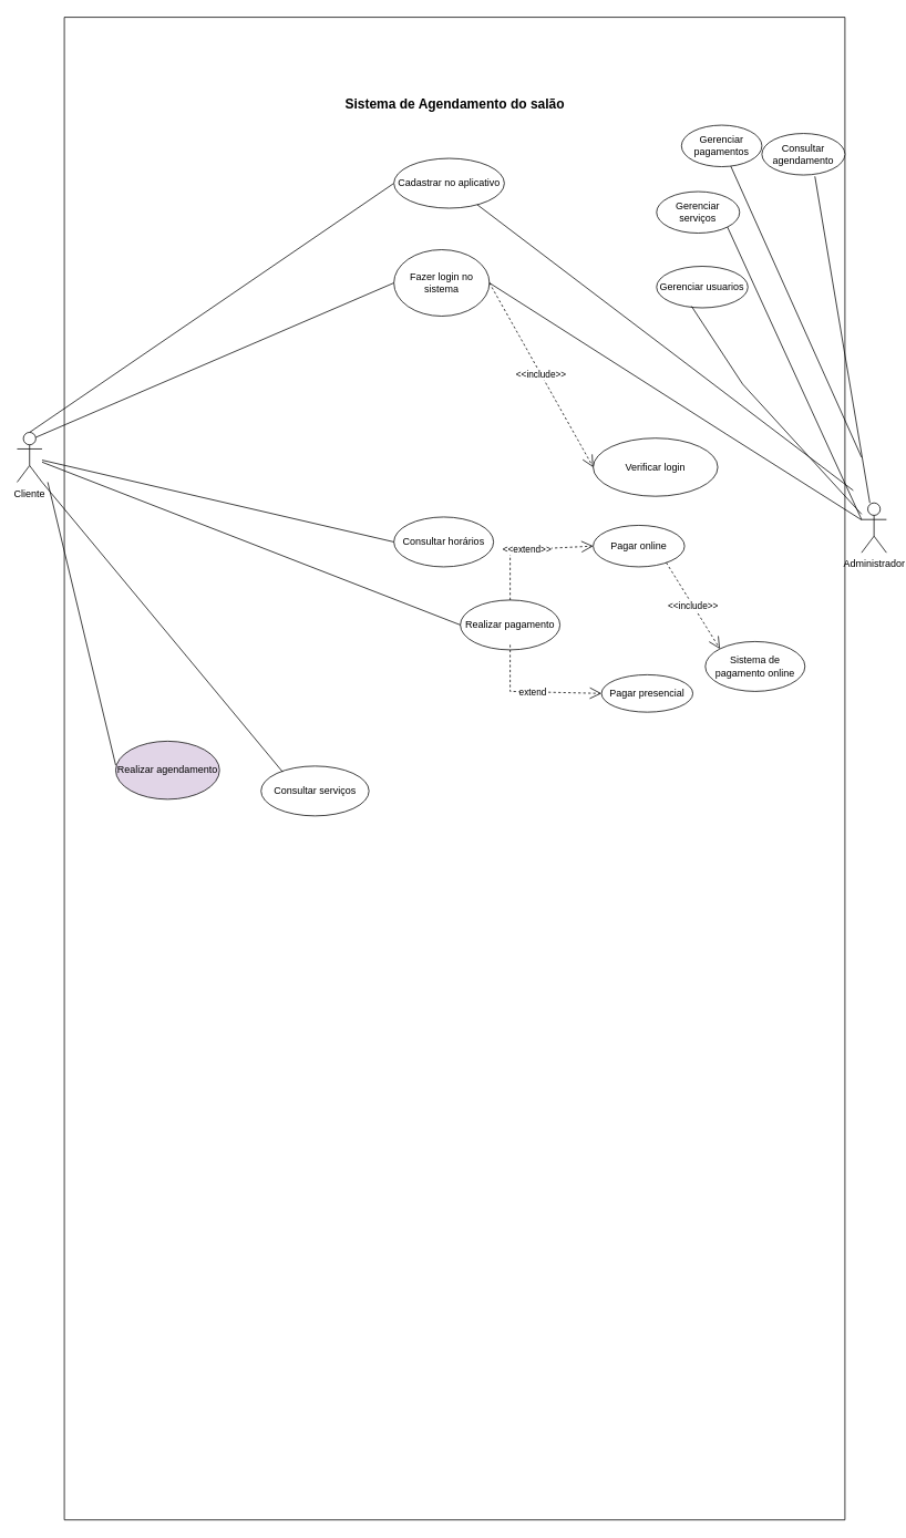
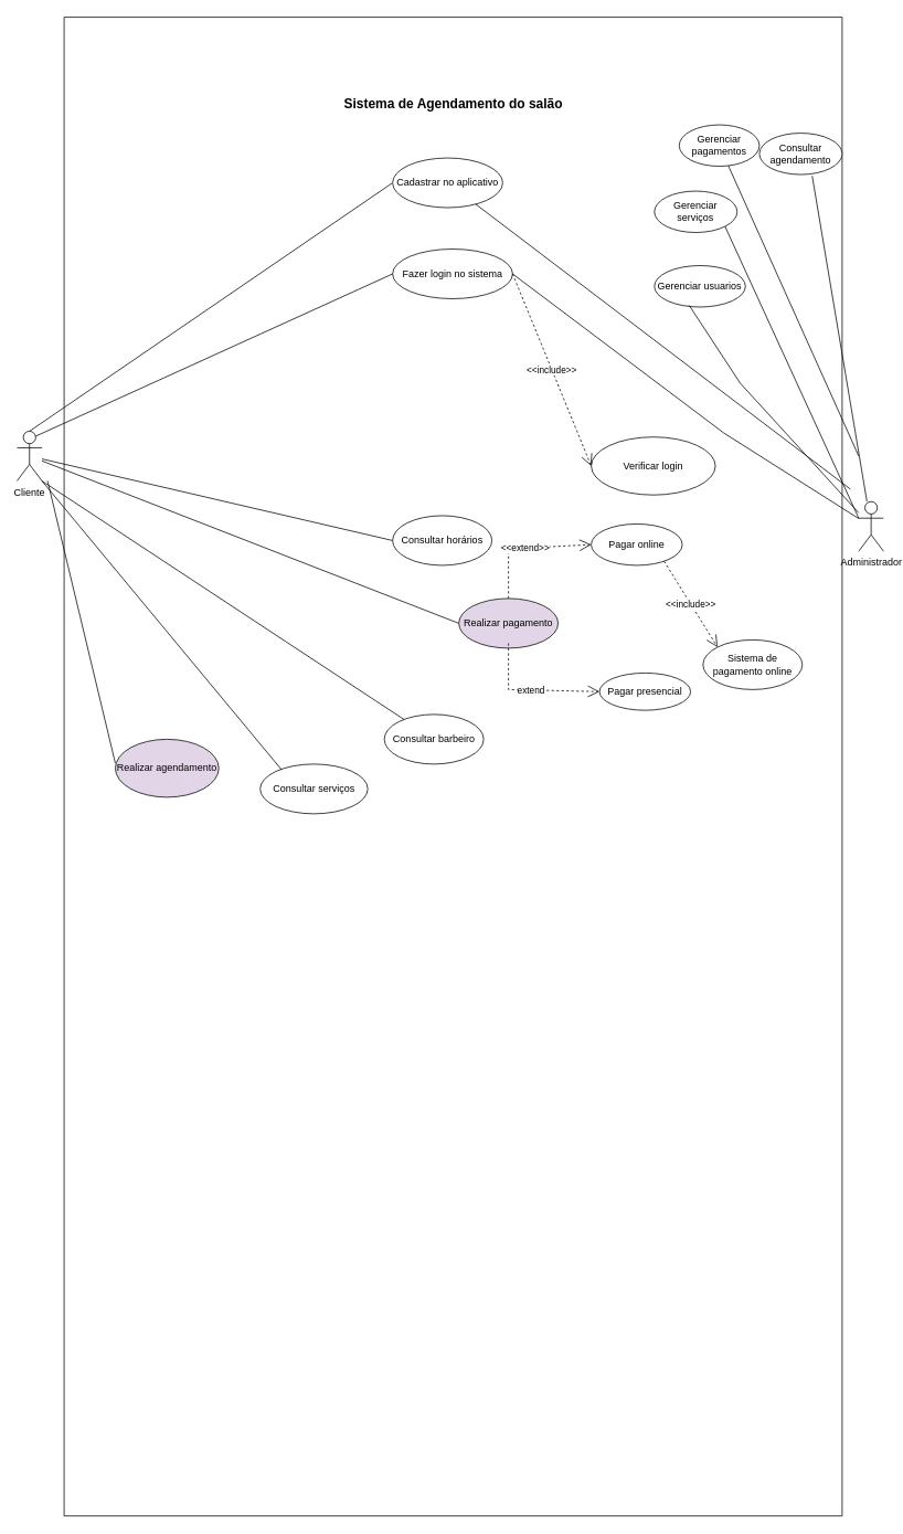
  <mxCell id="0" />
  <mxCell id="1" parent="0" />
  <mxCell id="2" value="Cliente" style="shape=umlActor;verticalLabelPosition=bottom;verticalAlign=top;html=1;outlineConnect=0;" parent="1" vertex="1"><mxGeometry x="20.15" y="520" width="30" height="60" as="geometry" /></mxCell>
  <mxCell id="3" value="" style="endArrow=none;html=1;rounded=0;entryX=0;entryY=0.5;entryDx=0;entryDy=0;exitX=0.5;exitY=0;exitDx=0;exitDy=0;exitPerimeter=0;" parent="1" source="2" target="22" edge="1"><mxGeometry width="50" height="50" relative="1" as="geometry"><mxPoint x="63.85" y="685.066" as="sourcePoint" /><mxPoint x="223.85" y="672" as="targetPoint" /></mxGeometry></mxCell>
  <mxCell id="4" value="" style="endArrow=none;html=1;rounded=0;exitX=0;exitY=0.413;exitDx=0;exitDy=0;exitPerimeter=0;" parent="1" source="12" edge="1"><mxGeometry width="50" height="50" relative="1" as="geometry"><mxPoint x="283.85" y="802" as="sourcePoint" /><mxPoint x="57" y="580" as="targetPoint" /><Array as="points" /></mxGeometry></mxCell>
  <mxCell id="5" value="" style="swimlane;startSize=0;" parent="1" vertex="1"><mxGeometry x="77" y="20" width="940" height="1810" as="geometry" /></mxCell>
  <mxCell id="6" value="Verificar login" style="ellipse;whiteSpace=wrap;html=1;" parent="5" vertex="1"><mxGeometry x="636.85" y="507" width="150" height="70" as="geometry" /></mxCell>
- <mxCell id="7" value="Realizar pagamento" style="ellipse;whiteSpace=wrap;html=1;" parent="5" vertex="1"><mxGeometry x="476.85" y="702" width="120" height="60" as="geometry" /></mxCell>
+ <mxCell id="7" value="Realizar pagamento" style="ellipse;whiteSpace=wrap;html=1;fillColor=#e1d5e7;" parent="5" vertex="1"><mxGeometry x="476.85" y="702" width="120" height="60" as="geometry" /></mxCell>
  <mxCell id="8" value="Pagar online" style="ellipse;whiteSpace=wrap;html=1;" parent="5" vertex="1"><mxGeometry x="636.85" y="612" width="110" height="50" as="geometry" /></mxCell>
  <mxCell id="9" value="Pagar presencial" style="ellipse;whiteSpace=wrap;html=1;" parent="5" vertex="1"><mxGeometry x="646.85" y="792" width="110" height="45" as="geometry" /></mxCell>
  <mxCell id="10" value="&amp;lt;&amp;lt;extend&amp;gt;&amp;gt;" style="endArrow=open;endSize=12;dashed=1;html=1;rounded=0;entryX=0;entryY=0.5;entryDx=0;entryDy=0;exitX=0.5;exitY=0;exitDx=0;exitDy=0;" parent="5" source="7" target="8" edge="1"><mxGeometry width="160" relative="1" as="geometry"><mxPoint x="546.85" y="722" as="sourcePoint" /><mxPoint x="706.85" y="722" as="targetPoint" /><Array as="points"><mxPoint x="536.85" y="642" /></Array></mxGeometry></mxCell>
  <mxCell id="11" value="extend" style="endArrow=open;endSize=12;dashed=1;html=1;rounded=0;entryX=0;entryY=0.5;entryDx=0;entryDy=0;" parent="5" target="9" edge="1"><mxGeometry width="160" relative="1" as="geometry"><mxPoint x="536.85" y="756" as="sourcePoint" /><mxPoint x="696.85" y="756" as="targetPoint" /><Array as="points"><mxPoint x="536.85" y="812" /></Array></mxGeometry></mxCell>
  <mxCell id="12" value="Realizar agendamento" style="ellipse;whiteSpace=wrap;html=1;fillColor=#e1d5e7;" parent="5" vertex="1"><mxGeometry x="61.85" y="872" width="125" height="70" as="geometry" /></mxCell>
  <mxCell id="13" value="Consultar serviços" style="ellipse;whiteSpace=wrap;html=1;" parent="5" vertex="1"><mxGeometry x="236.85" y="902" width="130" height="60" as="geometry" /></mxCell>
+ <mxCell id="14" value="Consultar barbeiro" style="ellipse;whiteSpace=wrap;html=1;" parent="5" vertex="1"><mxGeometry x="386.85" y="842" width="120" height="60" as="geometry" /></mxCell>
  <mxCell id="15" value="Consultar horários" style="ellipse;whiteSpace=wrap;html=1;" parent="5" vertex="1"><mxGeometry x="396.85" y="602" width="120" height="60" as="geometry" /></mxCell>
  <mxCell id="16" value="Sistema de pagamento online" style="ellipse;whiteSpace=wrap;html=1;" parent="5" vertex="1"><mxGeometry x="771.85" y="752" width="120" height="60" as="geometry" /></mxCell>
  <mxCell id="17" value="&amp;lt;&amp;lt;include&amp;gt;&amp;gt;" style="endArrow=open;endSize=12;dashed=1;html=1;rounded=0;entryX=0;entryY=0;entryDx=0;entryDy=0;exitX=0.8;exitY=0.9;exitDx=0;exitDy=0;exitPerimeter=0;" parent="5" source="8" target="16" edge="1"><mxGeometry width="160" relative="1" as="geometry"><mxPoint x="706.85" y="652" as="sourcePoint" /><mxPoint x="866.85" y="652" as="targetPoint" /></mxGeometry></mxCell>
  <mxCell id="18" value="Consultar agendamento" style="ellipse;whiteSpace=wrap;html=1;" parent="5" vertex="1"><mxGeometry x="840" y="140" width="100" height="50" as="geometry" /></mxCell>
  <mxCell id="19" value="Gerenciar serviços" style="ellipse;whiteSpace=wrap;html=1;" parent="5" vertex="1"><mxGeometry x="713.15" y="210" width="100" height="50" as="geometry" /></mxCell>
  <mxCell id="20" value="Gerenciar usuarios" style="ellipse;whiteSpace=wrap;html=1;" parent="5" vertex="1"><mxGeometry x="713.15" y="300" width="110" height="50" as="geometry" /></mxCell>
  <mxCell id="21" value="&lt;b&gt;&lt;font style=&quot;font-size: 16px;&quot;&gt;Sistema de Agendamento do salão&lt;/font&gt;&lt;/b&gt;" style="text;html=1;align=center;verticalAlign=middle;resizable=0;points=[];autosize=1;strokeColor=none;fillColor=none;" parent="5" vertex="1"><mxGeometry x="325.0" y="90" width="290" height="30" as="geometry" /></mxCell>
  <mxCell id="22" value="Cadastrar no aplicativo" style="ellipse;whiteSpace=wrap;html=1;" parent="5" vertex="1"><mxGeometry x="396.85" y="170" width="133" height="60" as="geometry" /></mxCell>
- <mxCell id="23" value="Fazer login no sistema" style="ellipse;whiteSpace=wrap;html=1;" parent="5" vertex="1"><mxGeometry x="396.85" y="280" width="115" height="80" as="geometry" /></mxCell>
+ <mxCell id="23" value="Fazer login no sistema" style="ellipse;whiteSpace=wrap;html=1;" parent="5" vertex="1"><mxGeometry x="396.85" y="280" width="145" height="60" as="geometry" /></mxCell>
  <mxCell id="24" value="&amp;lt;&amp;lt;include&amp;gt;&amp;gt;" style="endArrow=open;endSize=12;dashed=1;html=1;rounded=0;entryX=0;entryY=0.5;entryDx=0;entryDy=0;exitX=1;exitY=0.5;exitDx=0;exitDy=0;" parent="5" source="23" target="6" edge="1"><mxGeometry width="160" relative="1" as="geometry"><mxPoint x="515.85" y="651.5" as="sourcePoint" /><mxPoint x="675.85" y="651.5" as="targetPoint" /></mxGeometry></mxCell>
  <mxCell id="25" value="Gerenciar pagamentos" style="ellipse;whiteSpace=wrap;html=1;" parent="5" vertex="1"><mxGeometry x="743.15" y="130" width="96.85" height="50" as="geometry" /></mxCell>
  <mxCell id="26" value="" style="endArrow=none;html=1;rounded=0;entryX=0;entryY=0.5;entryDx=0;entryDy=0;exitX=0.75;exitY=0.1;exitDx=0;exitDy=0;exitPerimeter=0;" parent="1" source="2" target="23" edge="1"><mxGeometry width="50" height="50" relative="1" as="geometry"><mxPoint x="63.85" y="687.985" as="sourcePoint" /><mxPoint x="113.85" y="682" as="targetPoint" /></mxGeometry></mxCell>
  <mxCell id="27" value="" style="endArrow=none;html=1;rounded=0;entryX=0;entryY=0.5;entryDx=0;entryDy=0;" parent="1" source="2" target="7" edge="1"><mxGeometry width="50" height="50" relative="1" as="geometry"><mxPoint x="63.85" y="727" as="sourcePoint" /><mxPoint x="113.85" y="677" as="targetPoint" /></mxGeometry></mxCell>
  <mxCell id="28" value="Administrador" style="shape=umlActor;verticalLabelPosition=bottom;verticalAlign=top;html=1;outlineConnect=0;" parent="1" vertex="1"><mxGeometry x="1037" y="605" width="30" height="60" as="geometry" /></mxCell>
  <mxCell id="29" value="" style="endArrow=none;html=1;rounded=0;entryX=0.638;entryY=1.033;entryDx=0;entryDy=0;entryPerimeter=0;" parent="1" source="28" target="18" edge="1"><mxGeometry width="50" height="50" relative="1" as="geometry"><mxPoint x="1037" y="580" as="sourcePoint" /><mxPoint x="1093.85" y="622" as="targetPoint" /></mxGeometry></mxCell>
  <mxCell id="30" value="" style="endArrow=none;html=1;rounded=0;entryX=1;entryY=0.5;entryDx=0;entryDy=0;" parent="1" source="28" target="23" edge="1"><mxGeometry width="50" height="50" relative="1" as="geometry"><mxPoint x="1027" y="640" as="sourcePoint" /><mxPoint x="1073.85" y="622" as="targetPoint" /><Array as="points"><mxPoint x="873.85" y="522" /></Array></mxGeometry></mxCell>
  <mxCell id="31" value="" style="endArrow=none;html=1;rounded=0;entryX=1;entryY=1;entryDx=0;entryDy=0;exitX=0;exitY=0.333;exitDx=0;exitDy=0;exitPerimeter=0;" parent="1" source="28" target="19" edge="1"><mxGeometry width="50" height="50" relative="1" as="geometry"><mxPoint x="1027" y="590" as="sourcePoint" /><mxPoint x="1073.85" y="560" as="targetPoint" /></mxGeometry></mxCell>
  <mxCell id="32" value="" style="endArrow=none;html=1;rounded=0;exitX=0.382;exitY=0.96;exitDx=0;exitDy=0;exitPerimeter=0;" parent="1" source="20" target="28" edge="1"><mxGeometry width="50" height="50" relative="1" as="geometry"><mxPoint x="588.85" y="462" as="sourcePoint" /><mxPoint x="1033.85" y="632" as="targetPoint" /><Array as="points"><mxPoint x="893.85" y="462" /></Array></mxGeometry></mxCell>
  <mxCell id="33" value="" style="endArrow=none;html=1;rounded=0;entryX=0;entryY=0.5;entryDx=0;entryDy=0;" parent="1" source="2" target="15" edge="1"><mxGeometry width="50" height="50" relative="1" as="geometry"><mxPoint x="63.85" y="682" as="sourcePoint" /><mxPoint x="113.85" y="632" as="targetPoint" /></mxGeometry></mxCell>
+ <mxCell id="34" value="" style="endArrow=none;html=1;rounded=0;exitX=1;exitY=1;exitDx=0;exitDy=0;exitPerimeter=0;" parent="1" source="2" target="14" edge="1"><mxGeometry width="50" height="50" relative="1" as="geometry"><mxPoint x="63.85" y="702" as="sourcePoint" /><mxPoint x="113.85" y="652" as="targetPoint" /></mxGeometry></mxCell>
  <mxCell id="35" value="" style="endArrow=none;html=1;rounded=0;entryX=0.2;entryY=0.117;entryDx=0;entryDy=0;entryPerimeter=0;exitX=1;exitY=1;exitDx=0;exitDy=0;exitPerimeter=0;" parent="1" source="2" target="13" edge="1"><mxGeometry width="50" height="50" relative="1" as="geometry"><mxPoint x="63.85" y="702" as="sourcePoint" /><mxPoint x="113.85" y="652" as="targetPoint" /></mxGeometry></mxCell>
  <mxCell id="36" value="" style="endArrow=none;html=1;rounded=0;" parent="1" target="22" edge="1"><mxGeometry width="50" height="50" relative="1" as="geometry"><mxPoint x="1027" y="590" as="sourcePoint" /><mxPoint x="1077" y="540" as="targetPoint" /></mxGeometry></mxCell>
  <mxCell id="37" value="" style="endArrow=none;html=1;rounded=0;" parent="1" target="25" edge="1"><mxGeometry width="50" height="50" relative="1" as="geometry"><mxPoint x="1037" y="550" as="sourcePoint" /><mxPoint x="1087" y="500" as="targetPoint" /></mxGeometry></mxCell>
